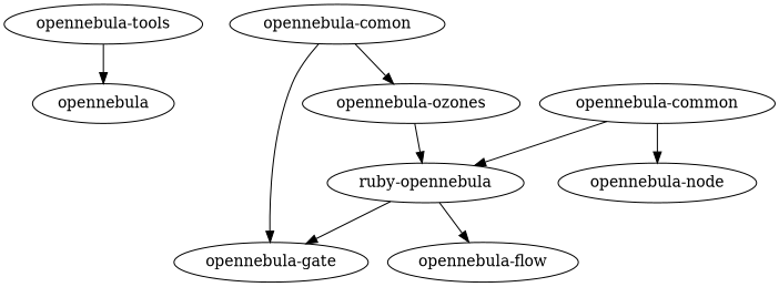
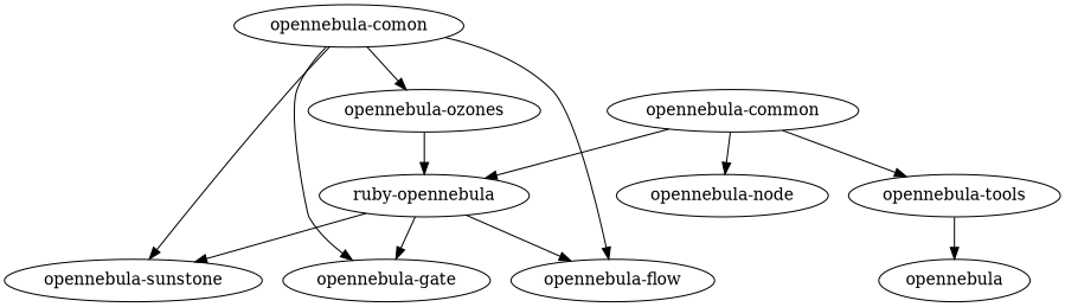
  digraph {
    "opennebula-tools"
    opennebula
    "opennebula-comon"
+   "opennebula-sunstone"
    "opennebula-ozones"
    "opennebula-gate"
    "opennebula-flow"
    "ruby-opennebula"
    "opennebula-common"
    "opennebula-node"
    "opennebula-tools" -> opennebula
+   "opennebula-comon" -> "opennebula-sunstone"
    "opennebula-comon" -> "opennebula-ozones"
    "opennebula-comon" -> "opennebula-gate"
+   "opennebula-comon" -> "opennebula-flow"
    "opennebula-ozones" -> "ruby-opennebula"
+   "ruby-opennebula" -> "opennebula-sunstone"
    "ruby-opennebula" -> "opennebula-gate"
    "ruby-opennebula" -> "opennebula-flow"
+   "opennebula-common" -> "opennebula-tools"
    "opennebula-common" -> "ruby-opennebula"
    "opennebula-common" -> "opennebula-node"
  }
